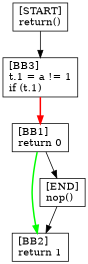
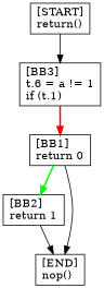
  digraph {
    node [shape=box]
-   n1 [label="[BB3]\lt.1 = a != 1\lif (t.1)\l"]
+   n1 [label="[BB3]\lt.6 = a != 1\lif (t.1)\l"]
    n2 [label="[BB1]\lreturn 0\l"]
    n3 [label="[BB2]\lreturn 1\l"]
    n4 [label="[END]\lnop()\l"]
    n5 [label="[START]\lreturn()\l"]
    n1 -> n2 [color=red penwidth=2]
    n2 -> n3 [color=green penwidth=2]
    n2 -> n4
-   n4 -> n3
+   n3 -> n4
    n5 -> n1
  }
